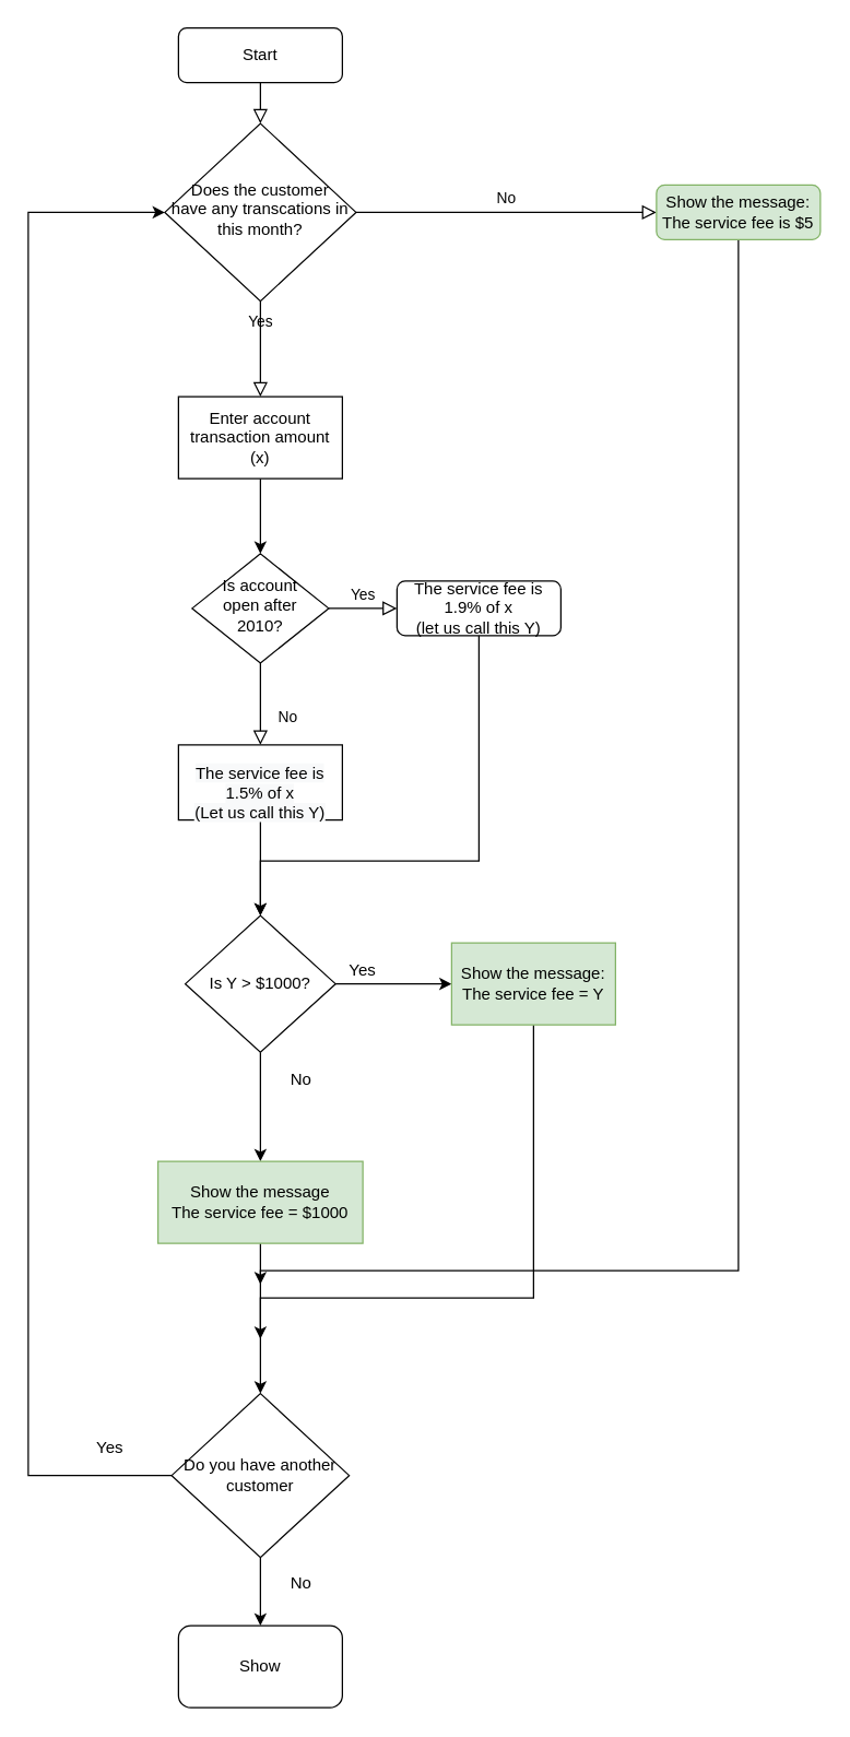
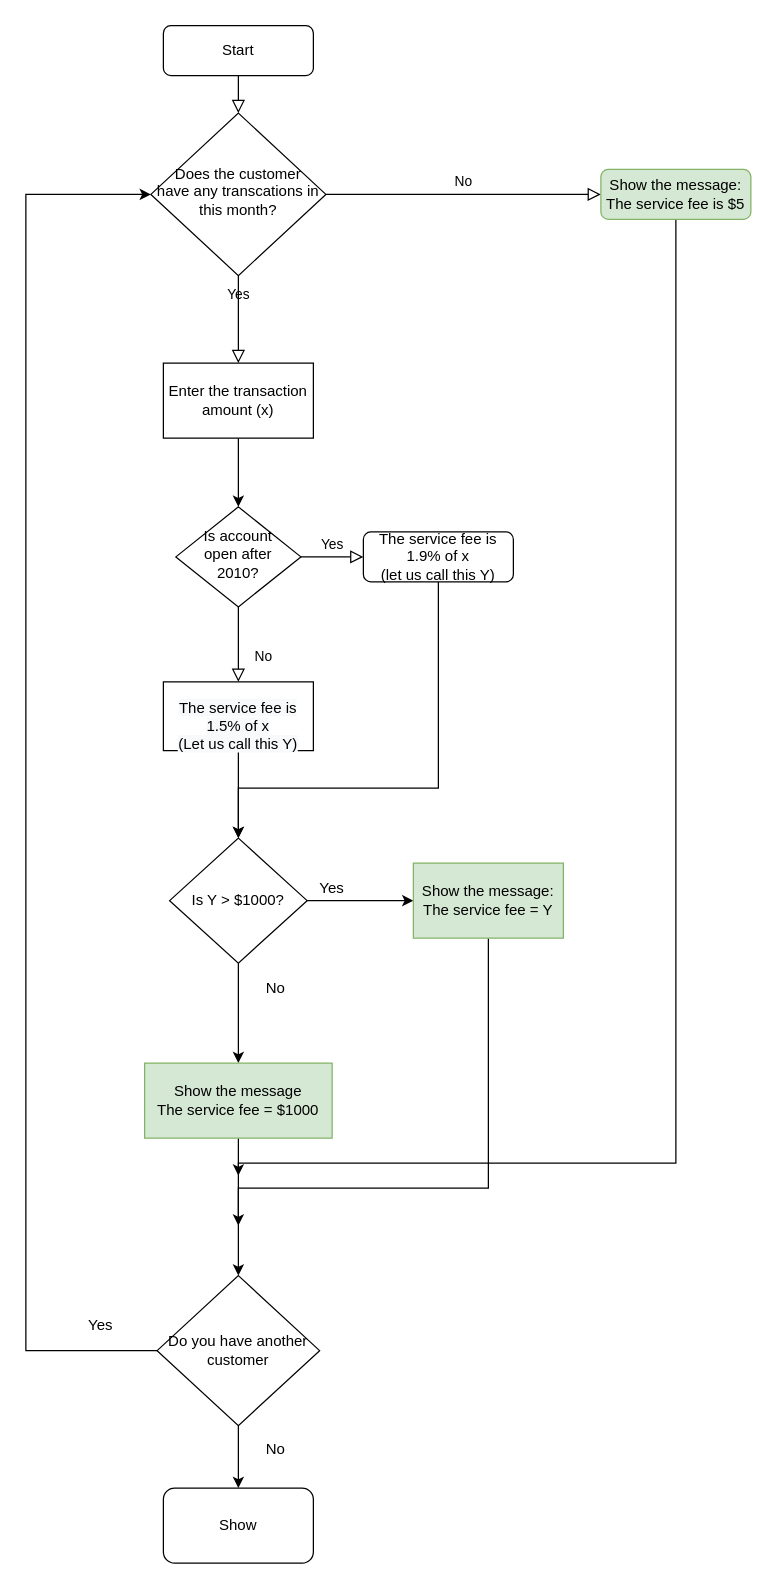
  <mxCell id="0" />
  <mxCell id="1" parent="0" />
  <mxCell id="2" value="" style="rounded=0;html=1;jettySize=auto;orthogonalLoop=1;fontSize=11;endArrow=block;endFill=0;endSize=8;strokeWidth=1;shadow=0;labelBackgroundColor=none;edgeStyle=orthogonalEdgeStyle;" parent="1" source="3" edge="1"><mxGeometry relative="1" as="geometry"><mxPoint x="190" y="90" as="targetPoint" /></mxGeometry></mxCell>
  <mxCell id="3" value="Start" style="rounded=1;whiteSpace=wrap;html=1;fontSize=12;glass=0;strokeWidth=1;shadow=0;" parent="1" vertex="1"><mxGeometry x="130" y="20" width="120" height="40" as="geometry" /></mxCell>
  <mxCell id="4" value="Yes" style="rounded=0;html=1;jettySize=auto;orthogonalLoop=1;fontSize=11;endArrow=block;endFill=0;endSize=8;strokeWidth=1;shadow=0;labelBackgroundColor=none;edgeStyle=orthogonalEdgeStyle;" parent="1" source="6" edge="1"><mxGeometry y="20" relative="1" as="geometry"><mxPoint as="offset" /><mxPoint x="190" y="290" as="targetPoint" /></mxGeometry></mxCell>
  <mxCell id="5" value="No" style="edgeStyle=orthogonalEdgeStyle;rounded=0;html=1;jettySize=auto;orthogonalLoop=1;fontSize=11;endArrow=block;endFill=0;endSize=8;strokeWidth=1;shadow=0;labelBackgroundColor=none;entryX=0;entryY=0.5;entryDx=0;entryDy=0;" parent="1" source="6" target="15" edge="1"><mxGeometry y="10" relative="1" as="geometry"><mxPoint as="offset" /><mxPoint x="380" y="155" as="targetPoint" /></mxGeometry></mxCell>
  <mxCell id="6" value="Does the customer have any transcations in this month?" style="rhombus;whiteSpace=wrap;html=1;shadow=0;fontFamily=Helvetica;fontSize=12;align=center;strokeWidth=1;spacing=6;spacingTop=-4;" parent="1" vertex="1"><mxGeometry x="120" y="90" width="140" height="130" as="geometry" /></mxCell>
  <mxCell id="7" value="No" style="rounded=0;html=1;jettySize=auto;orthogonalLoop=1;fontSize=11;endArrow=block;endFill=0;endSize=8;strokeWidth=1;shadow=0;labelBackgroundColor=none;edgeStyle=orthogonalEdgeStyle;" parent="1" source="9" target="11" edge="1"><mxGeometry x="0.333" y="20" relative="1" as="geometry"><mxPoint as="offset" /></mxGeometry></mxCell>
  <mxCell id="8" value="Yes" style="edgeStyle=orthogonalEdgeStyle;rounded=0;html=1;jettySize=auto;orthogonalLoop=1;fontSize=11;endArrow=block;endFill=0;endSize=8;strokeWidth=1;shadow=0;labelBackgroundColor=none;" parent="1" source="9" target="13" edge="1"><mxGeometry y="10" relative="1" as="geometry"><mxPoint as="offset" /></mxGeometry></mxCell>
  <mxCell id="9" value="&lt;span&gt;Is account&lt;/span&gt;&lt;br&gt;&lt;span&gt;open after 2010?&lt;/span&gt;" style="rhombus;whiteSpace=wrap;html=1;shadow=0;fontFamily=Helvetica;fontSize=12;align=center;strokeWidth=1;spacing=6;spacingTop=-4;" parent="1" vertex="1"><mxGeometry x="140" y="405" width="100" height="80" as="geometry" /></mxCell>
  <mxCell id="10" style="edgeStyle=orthogonalEdgeStyle;rounded=0;orthogonalLoop=1;jettySize=auto;html=1;exitX=0.5;exitY=1;exitDx=0;exitDy=0;entryX=0.5;entryY=0;entryDx=0;entryDy=0;" edge="1" parent="1" source="11" target="20"><mxGeometry relative="1" as="geometry" /></mxCell>
  <mxCell id="11" value="&lt;br&gt;&lt;span style=&quot;color: rgb(0 , 0 , 0) ; font-family: &amp;#34;helvetica&amp;#34; ; font-size: 12px ; font-style: normal ; font-weight: 400 ; letter-spacing: normal ; text-align: center ; text-indent: 0px ; text-transform: none ; word-spacing: 0px ; background-color: rgb(248 , 249 , 250) ; display: inline ; float: none&quot;&gt;The service fee is&lt;/span&gt;&lt;br style=&quot;color: rgb(0 , 0 , 0) ; font-family: &amp;#34;helvetica&amp;#34; ; font-size: 12px ; font-style: normal ; font-weight: 400 ; letter-spacing: normal ; text-align: center ; text-indent: 0px ; text-transform: none ; word-spacing: 0px ; background-color: rgb(248 , 249 , 250)&quot;&gt;&lt;span style=&quot;color: rgb(0 , 0 , 0) ; font-family: &amp;#34;helvetica&amp;#34; ; font-size: 12px ; font-style: normal ; font-weight: 400 ; letter-spacing: normal ; text-align: center ; text-indent: 0px ; text-transform: none ; word-spacing: 0px ; background-color: rgb(248 , 249 , 250) ; display: inline ; float: none&quot;&gt;1.5% of x&lt;br&gt;(Let us call this Y)&lt;br&gt;&lt;/span&gt;" style="whiteSpace=wrap;html=1;fontSize=12;glass=0;strokeWidth=1;shadow=0;rounded=0;" parent="1" vertex="1"><mxGeometry x="130" y="545" width="120" height="55" as="geometry" /></mxCell>
  <mxCell id="12" style="edgeStyle=orthogonalEdgeStyle;rounded=0;orthogonalLoop=1;jettySize=auto;html=1;exitX=0.5;exitY=1;exitDx=0;exitDy=0;entryX=0.5;entryY=0;entryDx=0;entryDy=0;" edge="1" parent="1" source="13" target="20"><mxGeometry relative="1" as="geometry"><mxPoint x="350" y="670" as="targetPoint" /><Array as="points"><mxPoint x="350" y="630" /><mxPoint x="190" y="630" /></Array></mxGeometry></mxCell>
  <mxCell id="13" value="The service fee is&lt;br&gt;1.9% of x&lt;br&gt;(let us call this Y)" style="rounded=1;whiteSpace=wrap;html=1;fontSize=12;glass=0;strokeWidth=1;shadow=0;" parent="1" vertex="1"><mxGeometry x="290" y="425" width="120" height="40" as="geometry" /></mxCell>
  <mxCell id="14" style="edgeStyle=orthogonalEdgeStyle;rounded=0;orthogonalLoop=1;jettySize=auto;html=1;exitX=0.5;exitY=1;exitDx=0;exitDy=0;" edge="1" parent="1" source="15"><mxGeometry relative="1" as="geometry"><mxPoint x="190" y="940" as="targetPoint" /><Array as="points"><mxPoint x="540" y="930" /><mxPoint x="190" y="930" /></Array></mxGeometry></mxCell>
  <mxCell id="15" value="Show the message:&lt;br&gt;The service fee is $5" style="rounded=1;whiteSpace=wrap;html=1;fontSize=12;glass=0;strokeWidth=1;shadow=0;fillColor=#d5e8d4;strokeColor=#82b366;" vertex="1" parent="1"><mxGeometry x="480" y="135" width="120" height="40" as="geometry" /></mxCell>
  <mxCell id="16" style="edgeStyle=orthogonalEdgeStyle;rounded=0;orthogonalLoop=1;jettySize=auto;html=1;exitX=0.5;exitY=1;exitDx=0;exitDy=0;entryX=0.5;entryY=0;entryDx=0;entryDy=0;" edge="1" parent="1" source="17" target="9"><mxGeometry relative="1" as="geometry" /></mxCell>
- <mxCell id="17" value="Enter account transaction amount (x)" style="rounded=0;whiteSpace=wrap;html=1;" vertex="1" parent="1"><mxGeometry x="130" y="290" width="120" height="60" as="geometry" /></mxCell>
+ <mxCell id="17" value="Enter the transaction amount (x)" style="rounded=0;whiteSpace=wrap;html=1;" vertex="1" parent="1"><mxGeometry x="130" y="290" width="120" height="60" as="geometry" /></mxCell>
  <mxCell id="18" style="edgeStyle=orthogonalEdgeStyle;rounded=0;orthogonalLoop=1;jettySize=auto;html=1;exitX=0.5;exitY=1;exitDx=0;exitDy=0;" edge="1" parent="1" source="20" target="22"><mxGeometry relative="1" as="geometry" /></mxCell>
  <mxCell id="19" style="edgeStyle=orthogonalEdgeStyle;rounded=0;orthogonalLoop=1;jettySize=auto;html=1;exitX=1;exitY=0.5;exitDx=0;exitDy=0;entryX=0;entryY=0.5;entryDx=0;entryDy=0;" edge="1" parent="1" source="20" target="25"><mxGeometry relative="1" as="geometry" /></mxCell>
  <mxCell id="20" value="Is Y &amp;gt; $1000?" style="rhombus;whiteSpace=wrap;html=1;" vertex="1" parent="1"><mxGeometry x="135" y="670" width="110" height="100" as="geometry" /></mxCell>
  <mxCell id="21" style="edgeStyle=orthogonalEdgeStyle;rounded=0;orthogonalLoop=1;jettySize=auto;html=1;exitX=0.5;exitY=1;exitDx=0;exitDy=0;entryX=0.5;entryY=0;entryDx=0;entryDy=0;" edge="1" parent="1" source="22" target="29"><mxGeometry relative="1" as="geometry" /></mxCell>
  <mxCell id="22" value="Show the message&lt;br&gt;The service fee = $1000" style="rounded=0;whiteSpace=wrap;html=1;fillColor=#d5e8d4;strokeColor=#82b366;" vertex="1" parent="1"><mxGeometry x="115" y="850" width="150" height="60" as="geometry" /></mxCell>
  <mxCell id="23" value="No" style="text;html=1;strokeColor=none;fillColor=none;align=center;verticalAlign=middle;whiteSpace=wrap;rounded=0;" vertex="1" parent="1"><mxGeometry x="200" y="780" width="40" height="20" as="geometry" /></mxCell>
  <mxCell id="24" style="edgeStyle=orthogonalEdgeStyle;rounded=0;orthogonalLoop=1;jettySize=auto;html=1;exitX=0.5;exitY=1;exitDx=0;exitDy=0;" edge="1" parent="1" source="25"><mxGeometry relative="1" as="geometry"><mxPoint x="190" y="980" as="targetPoint" /><Array as="points"><mxPoint x="390" y="950" /><mxPoint x="190" y="950" /></Array></mxGeometry></mxCell>
  <mxCell id="25" value="Show the message:&lt;br&gt;The service fee = Y" style="rounded=0;whiteSpace=wrap;html=1;fillColor=#d5e8d4;strokeColor=#82b366;" vertex="1" parent="1"><mxGeometry x="330" y="690" width="120" height="60" as="geometry" /></mxCell>
  <mxCell id="26" value="Yes" style="text;html=1;strokeColor=none;fillColor=none;align=center;verticalAlign=middle;whiteSpace=wrap;rounded=0;" vertex="1" parent="1"><mxGeometry x="210" y="670" width="110" height="80" as="geometry" /></mxCell>
  <mxCell id="27" style="edgeStyle=orthogonalEdgeStyle;rounded=0;orthogonalLoop=1;jettySize=auto;html=1;exitX=0.5;exitY=1;exitDx=0;exitDy=0;" edge="1" parent="1" source="29" target="30"><mxGeometry relative="1" as="geometry" /></mxCell>
  <mxCell id="28" style="edgeStyle=orthogonalEdgeStyle;rounded=0;orthogonalLoop=1;jettySize=auto;html=1;entryX=0;entryY=0.5;entryDx=0;entryDy=0;" edge="1" parent="1" source="29" target="6"><mxGeometry relative="1" as="geometry"><mxPoint x="10" y="150" as="targetPoint" /><Array as="points"><mxPoint x="20" y="1080" /><mxPoint x="20" y="155" /></Array></mxGeometry></mxCell>
  <mxCell id="29" value="Do you have another customer" style="rhombus;whiteSpace=wrap;html=1;" vertex="1" parent="1"><mxGeometry x="125" y="1020" width="130" height="120" as="geometry" /></mxCell>
  <mxCell id="30" value="Show" style="rounded=1;whiteSpace=wrap;html=1;" vertex="1" parent="1"><mxGeometry x="130" y="1190" width="120" height="60" as="geometry" /></mxCell>
  <mxCell id="31" value="No" style="text;html=1;strokeColor=none;fillColor=none;align=center;verticalAlign=middle;whiteSpace=wrap;rounded=0;" vertex="1" parent="1"><mxGeometry x="200" y="1149" width="40" height="20" as="geometry" /></mxCell>
  <mxCell id="32" value="Yes" style="text;html=1;strokeColor=none;fillColor=none;align=center;verticalAlign=middle;whiteSpace=wrap;rounded=0;" vertex="1" parent="1"><mxGeometry x="60" y="1050" width="40" height="20" as="geometry" /></mxCell>
